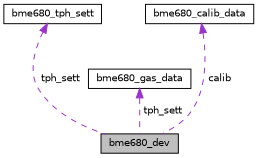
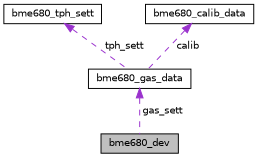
  digraph {
    node [color=black fillcolor=white fontname=Helvetica fontsize=10 shape=record style=filled]
    edge [color=darkorchid3 dir=back fontname=Helvetica fontsize=10 labelfontname=Helvetica labelfontsize=10 style=dashed]
    n1 [fillcolor=grey75 fontcolor=black height=0.2 label=bme680_dev width=0.4]
    n2 [height=0.2 label=bme680_tph_sett width=0.4]
    n3 [height=0.2 label=bme680_gas_data width=0.4]
    n4 [height=0.2 label=bme680_calib_data width=0.4]
-   n2 -> n1 [label=" tph_sett"]
-   n3 -> n1 [label=" tph_sett"]
-   n4 -> n1 [label=" calib"]
+   n2 -> n3 [label=" tph_sett"]
+   n3 -> n1 [label=" gas_sett"]
+   n4 -> n3 [label=" calib"]
  }
